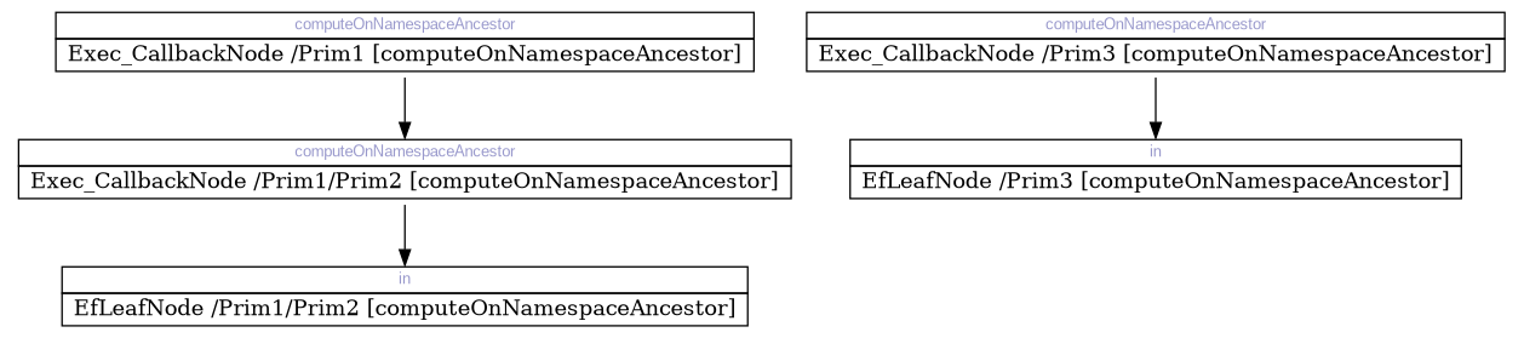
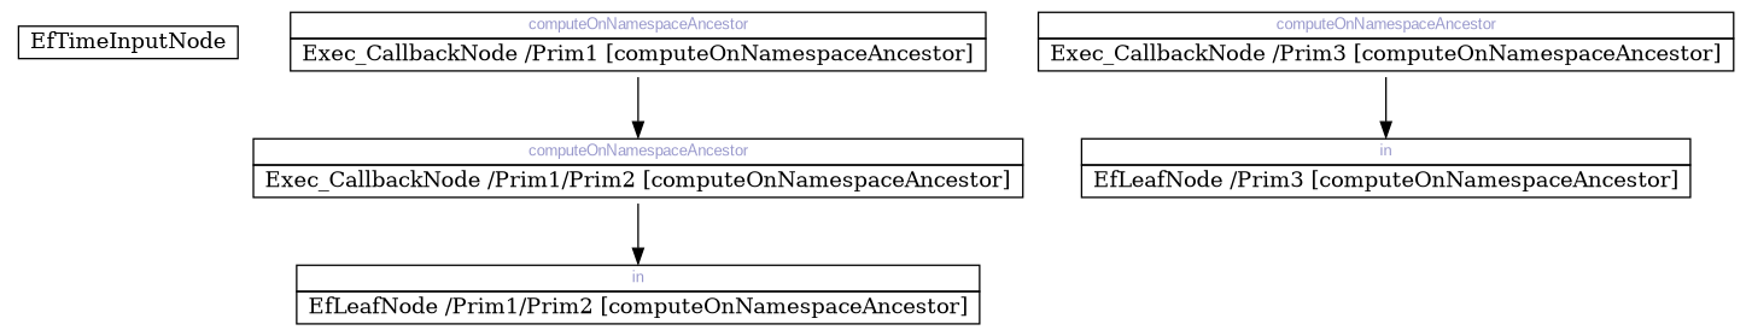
  digraph {
    rankdir=TB
    node [shape=plaintext]
+   n1 [label=< 		<TABLE BORDER="0" CELLBORDER="1" CELLSPACING="0"> 			<TR><TD COLSPAN="1"> EfTimeInputNode </TD></TR> 		</TABLE>>]
    n2 [label=< 		<TABLE BORDER="0" CELLBORDER="1" CELLSPACING="0"> 			<TR><TD PORT="0x7f0191be69a0" COLSPAN="1"><FONT POINT-SIZE="10" FACE="Arial" COLOR="#9999cc">computeOnNamespaceAncestor</FONT></TD></TR> 			<TR><TD COLSPAN="1"> Exec_CallbackNode /Prim1 [computeOnNamespaceAncestor] </TD></TR> 		</TABLE>>]
    n3 [label=< 		<TABLE BORDER="0" CELLBORDER="1" CELLSPACING="0"> 			<TR><TD PORT="0x7f0191be6c40" COLSPAN="1"><FONT POINT-SIZE="10" FACE="Arial" COLOR="#9999cc">computeOnNamespaceAncestor</FONT></TD></TR> 			<TR><TD COLSPAN="1"> Exec_CallbackNode /Prim1/Prim2 [computeOnNamespaceAncestor] </TD></TR> 		</TABLE>>]
    n4 [label=< 		<TABLE BORDER="0" CELLBORDER="1" CELLSPACING="0"> 			<TR><TD PORT="0x7f0191be6c70" COLSPAN="1"><FONT POINT-SIZE="10" FACE="Arial" COLOR="#9999cc">in</FONT></TD></TR> 			<TR><TD COLSPAN="1"> EfLeafNode /Prim1/Prim2 [computeOnNamespaceAncestor] </TD></TR> 		</TABLE>>]
    n5 [label=< 		<TABLE BORDER="0" CELLBORDER="1" CELLSPACING="0"> 			<TR><TD PORT="0x7f0191be6cd0" COLSPAN="1"><FONT POINT-SIZE="10" FACE="Arial" COLOR="#9999cc">computeOnNamespaceAncestor</FONT></TD></TR> 			<TR><TD COLSPAN="1"> Exec_CallbackNode /Prim3 [computeOnNamespaceAncestor] </TD></TR> 		</TABLE>>]
    n6 [label=< 		<TABLE BORDER="0" CELLBORDER="1" CELLSPACING="0"> 			<TR><TD PORT="0x7f0191be6d90" COLSPAN="1"><FONT POINT-SIZE="10" FACE="Arial" COLOR="#9999cc">in</FONT></TD></TR> 			<TR><TD COLSPAN="1"> EfLeafNode /Prim3 [computeOnNamespaceAncestor] </TD></TR> 		</TABLE>>]
    n2 -> n3 [headport="0x7f0191be6c40:n"]
    n3 -> n4 [headport="0x7f0191be6c70:n"]
    n5 -> n6 [headport="0x7f0191be6d90:n"]
  }
